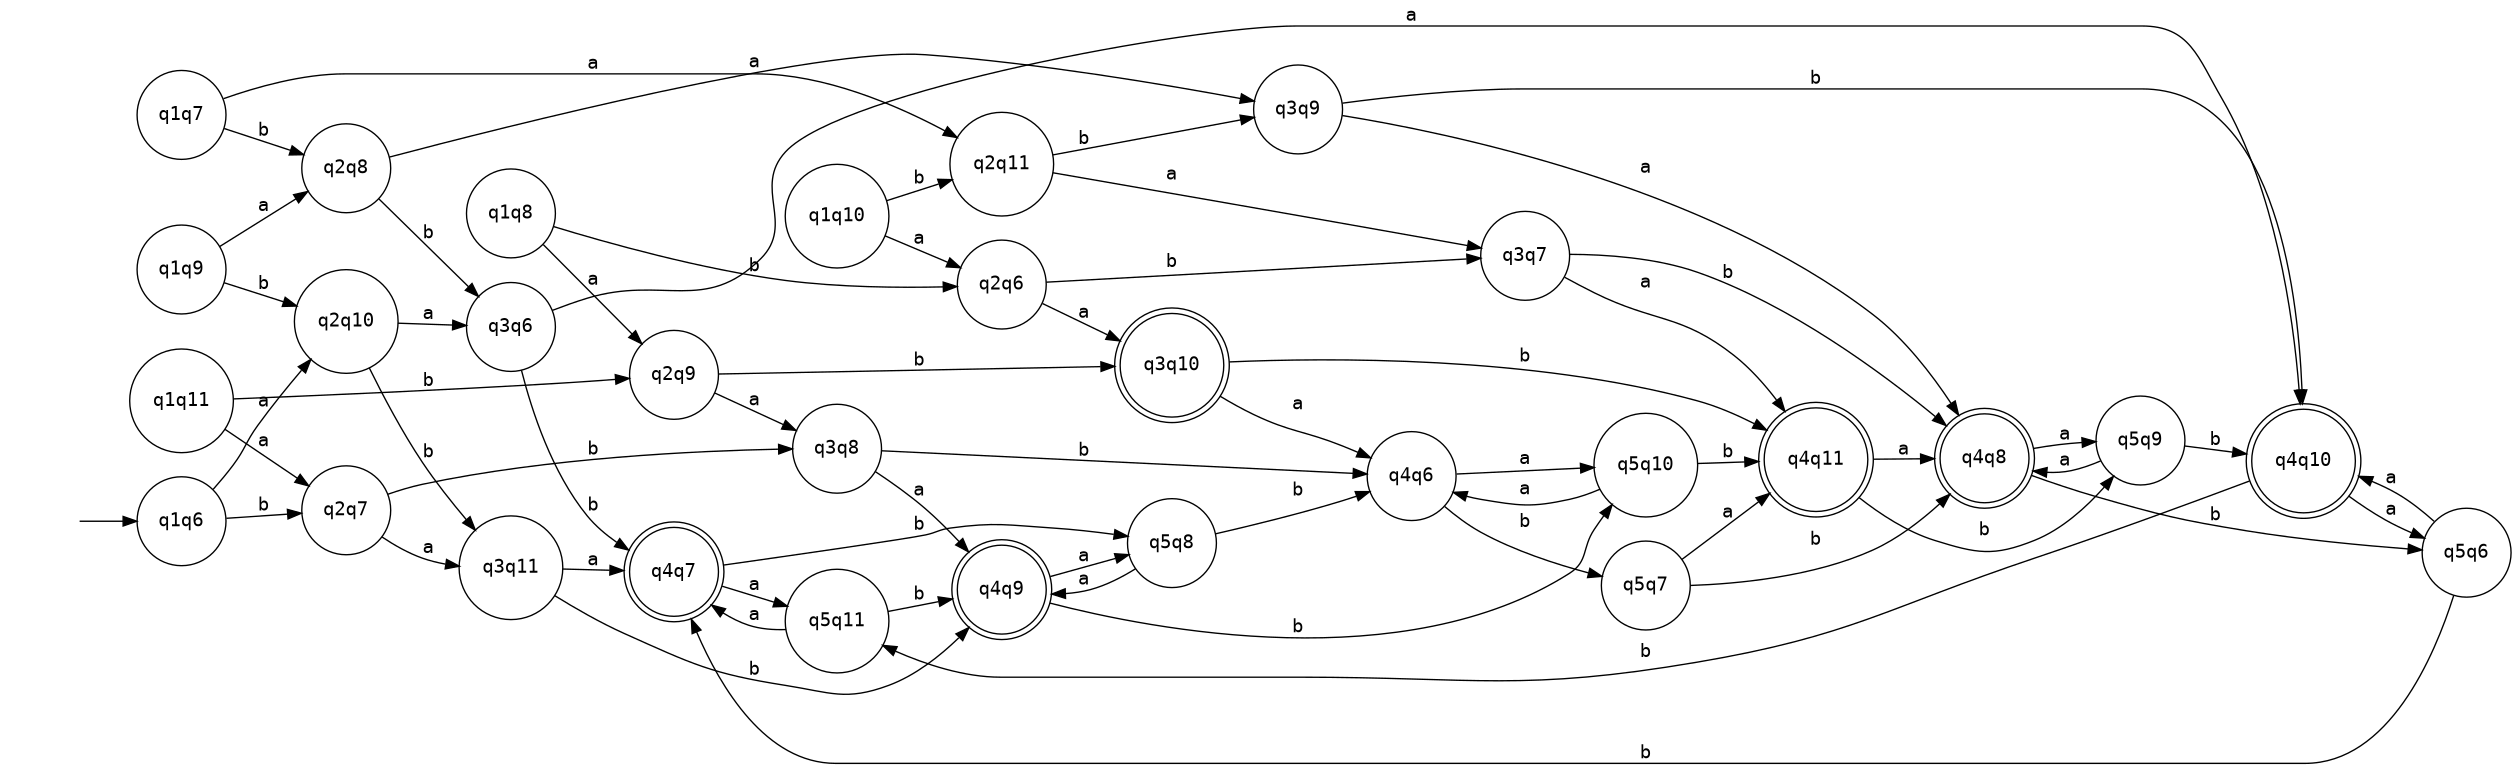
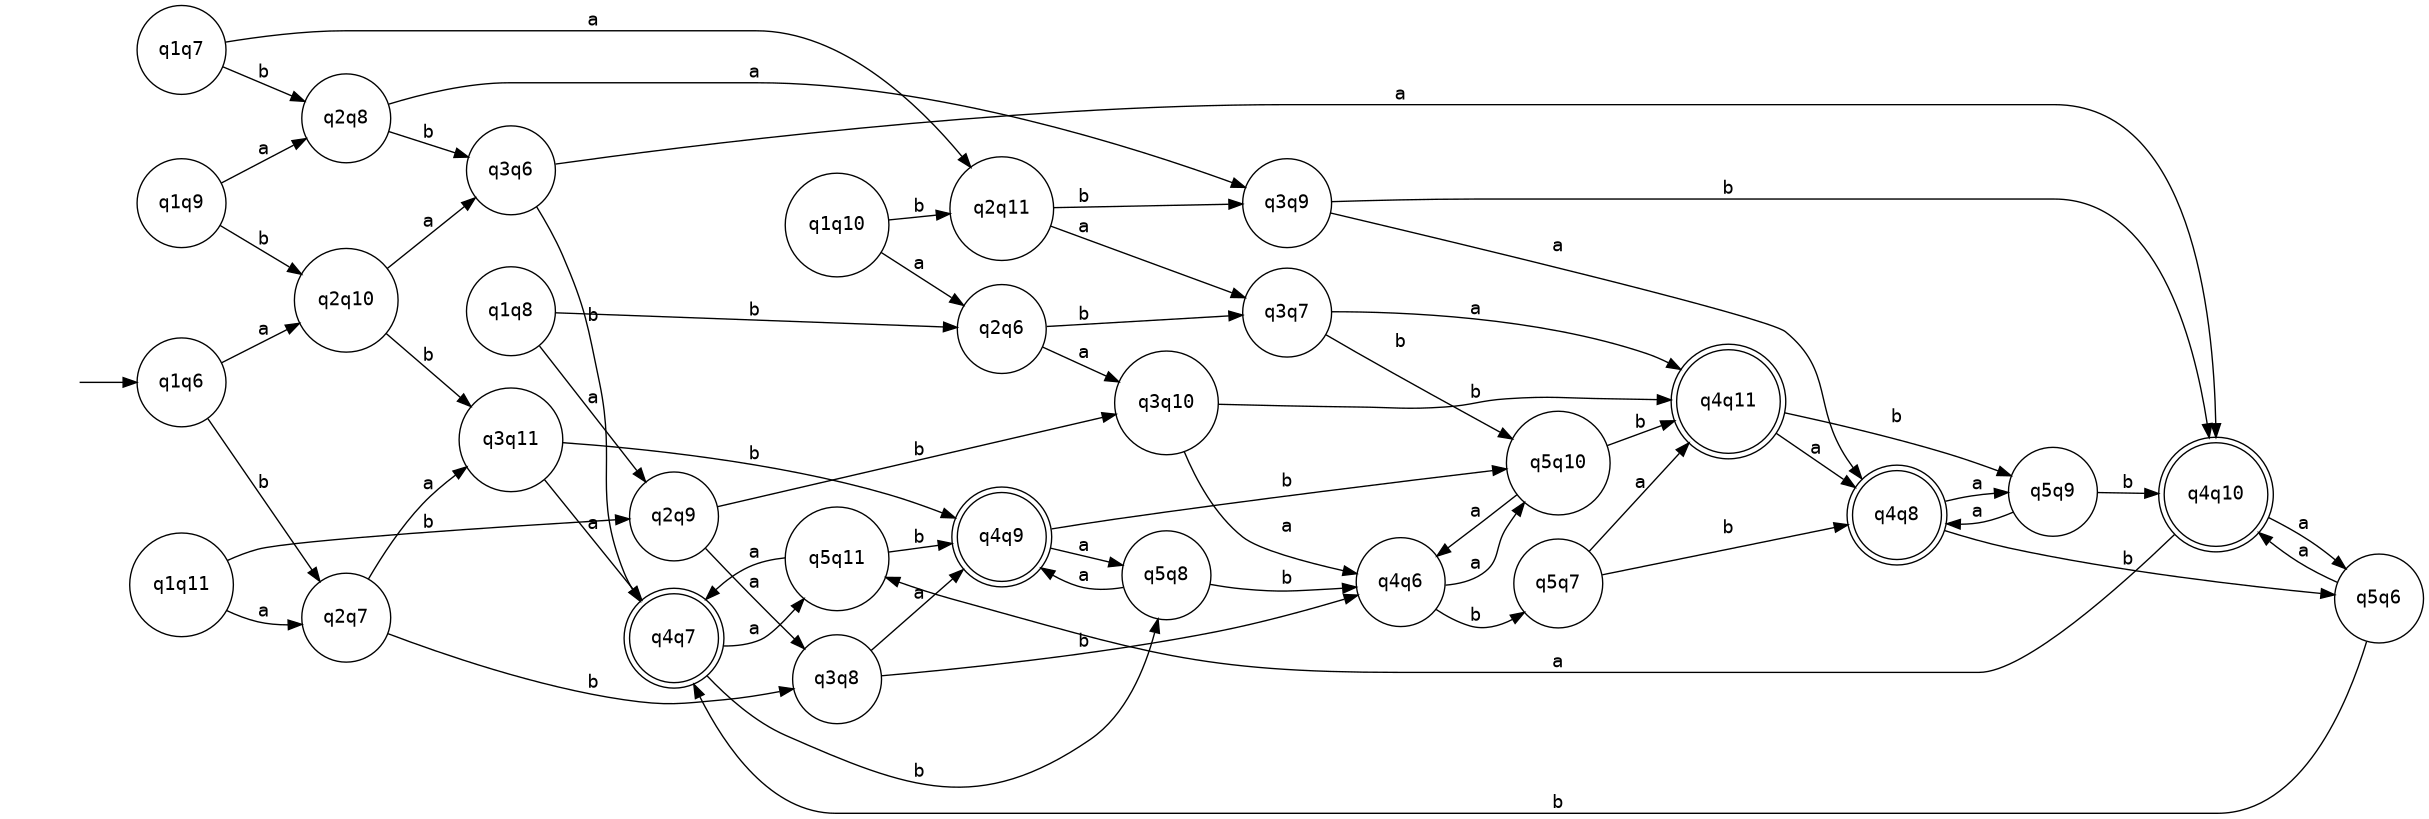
  digraph {
    fontname="DejaVu Sans Mono"
    rankdir=LR
    node [fontname="DejaVu Sans Mono" shape=circle]
    edge [fontname="DejaVu Sans Mono"]
    "" [shape=none]
    q1q6
    q2q10
    q2q7
    q4q7 [shape=doublecircle]
    q5q11
    q5q8
    q4q9 [shape=doublecircle]
    q4q6
    q4q8 [shape=doublecircle]
    q5q9
    q5q6
    q4q10 [shape=doublecircle]
    q5q10
    q4q11 [shape=doublecircle]
    q5q7
    q3q11
    q3q6
    q3q8
    q1q7
    q2q11
    q2q8
    q3q9
    q3q7
    q1q8
    q2q9
    q2q6
-   q3q10 [shape=doublecircle]
+   q3q10
    q1q9
    q1q10
    q1q11
    "" -> q1q6
    q1q6 -> q2q10 [label=a]
    q1q6 -> q2q7 [label=b]
    q2q10 -> q3q11 [label=b]
    q2q10 -> q3q6 [label=a]
    q2q7 -> q3q11 [label=a]
    q2q7 -> q3q8 [label=b]
    q4q7 -> q5q11 [label=a]
    q4q7 -> q5q8 [label=b]
    q5q11 -> q4q7 [label=a]
    q5q11 -> q4q9 [label=b]
    q5q8 -> q4q9 [label=a]
    q5q8 -> q4q6 [label=b]
    q4q9 -> q5q8 [label=a]
    q4q9 -> q5q10 [label=b]
    q4q6 -> q5q10 [label=a]
    q4q6 -> q5q7 [label=b]
    q4q8 -> q5q9 [label=a]
    q4q8 -> q5q6 [label=b]
    q5q9 -> q4q8 [label=a]
    q5q9 -> q4q10 [label=b]
    q5q6 -> q4q7 [label=b]
    q5q6 -> q4q10 [label=a]
-   q4q10 -> q5q11 [label=b]
+   q4q10 -> q5q11 [label=a]
    q4q10 -> q5q6 [label=a]
    q5q10 -> q4q6 [label=a]
    q5q10 -> q4q11 [label=b]
    q4q11 -> q4q8 [label=a]
    q4q11 -> q5q9 [label=b]
    q5q7 -> q4q8 [label=b]
    q5q7 -> q4q11 [label=a]
    q3q11 -> q4q7 [label=a]
    q3q11 -> q4q9 [label=b]
    q3q6 -> q4q7 [label=b]
    q3q6 -> q4q10 [label=a]
    q3q8 -> q4q9 [label=a]
    q3q8 -> q4q6 [label=b]
    q1q7 -> q2q11 [label=a]
    q1q7 -> q2q8 [label=b]
    q2q11 -> q3q9 [label=b]
    q2q11 -> q3q7 [label=a]
    q2q8 -> q3q6 [label=b]
    q2q8 -> q3q9 [label=a]
    q3q9 -> q4q8 [label=a]
    q3q9 -> q4q10 [label=b]
-   q3q7 -> q4q8 [label=b]
+   q3q7 -> q5q10 [label=b]
    q3q7 -> q4q11 [label=a]
    q1q8 -> q2q9 [label=a]
    q1q8 -> q2q6 [label=b]
    q2q9 -> q3q8 [label=a]
    q2q9 -> q3q10 [label=b]
    q2q6 -> q3q7 [label=b]
    q2q6 -> q3q10 [label=a]
    q3q10 -> q4q6 [label=a]
    q3q10 -> q4q11 [label=b]
    q1q9 -> q2q10 [label=b]
    q1q9 -> q2q8 [label=a]
    q1q10 -> q2q11 [label=b]
    q1q10 -> q2q6 [label=a]
    q1q11 -> q2q7 [label=a]
    q1q11 -> q2q9 [label=b]
  }
